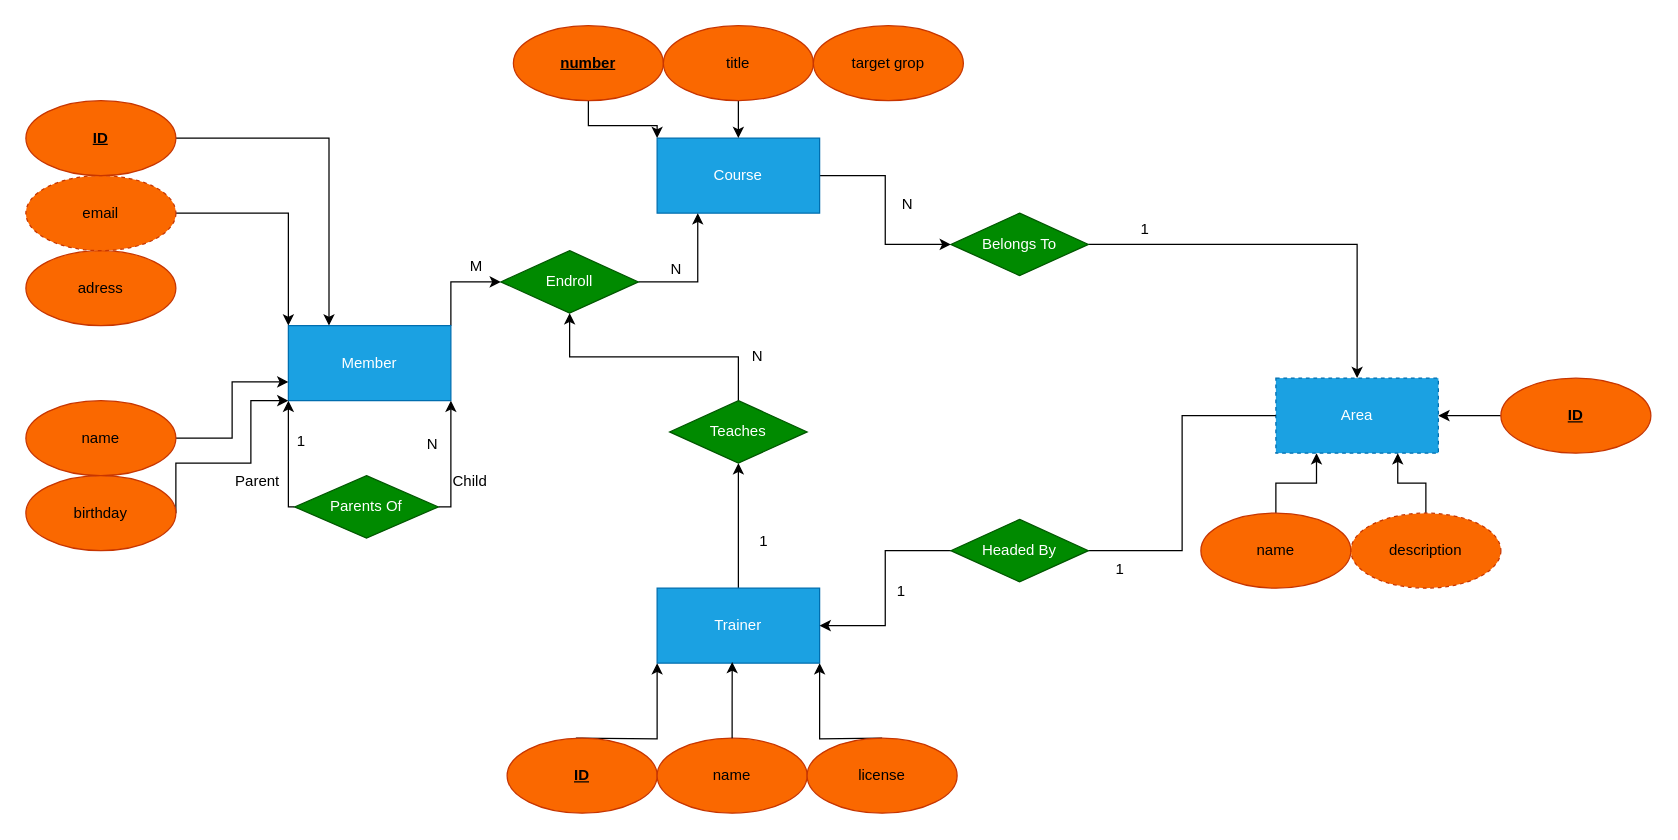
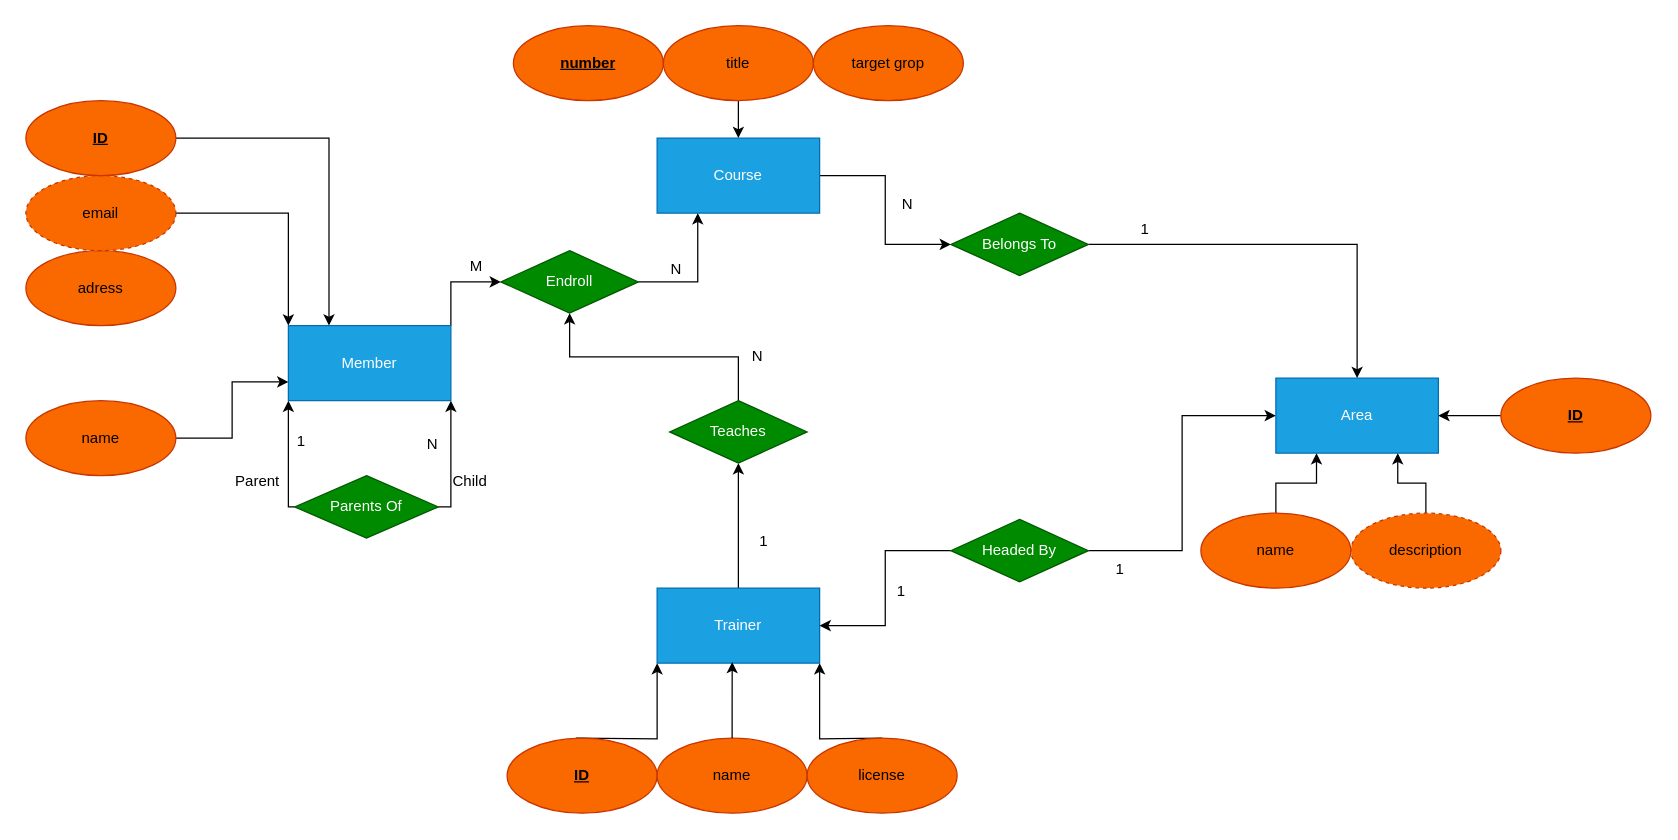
  <mxCell id="0" />
  <mxCell id="1" parent="0" />
  <mxCell id="2" style="edgeStyle=orthogonalEdgeStyle;rounded=0;orthogonalLoop=1;jettySize=auto;html=1;exitX=1;exitY=0;exitDx=0;exitDy=0;entryX=0;entryY=0.5;entryDx=0;entryDy=0;" edge="1" parent="1" source="3" target="28"><mxGeometry relative="1" as="geometry" /></mxCell>
  <mxCell id="3" value="Member" style="rounded=0;whiteSpace=wrap;html=1;fillColor=#1ba1e2;fontColor=#ffffff;strokeColor=#006EAF;" vertex="1" parent="1"><mxGeometry x="230" y="260" width="130" height="60" as="geometry" /></mxCell>
  <mxCell id="4" style="edgeStyle=orthogonalEdgeStyle;rounded=0;orthogonalLoop=1;jettySize=auto;html=1;exitX=1;exitY=0.5;exitDx=0;exitDy=0;entryX=0;entryY=0.75;entryDx=0;entryDy=0;" edge="1" parent="1" source="5" target="3"><mxGeometry relative="1" as="geometry" /></mxCell>
  <mxCell id="5" value="name" style="ellipse;whiteSpace=wrap;html=1;fillColor=#fa6800;fontColor=#000000;strokeColor=#C73500;" vertex="1" parent="1"><mxGeometry x="20" y="320" width="120" height="60" as="geometry" /></mxCell>
  <mxCell id="6" value="adress" style="ellipse;whiteSpace=wrap;html=1;fillColor=#fa6800;fontColor=#000000;strokeColor=#C73500;" vertex="1" parent="1"><mxGeometry x="20" y="200" width="120" height="60" as="geometry" /></mxCell>
  <mxCell id="7" style="edgeStyle=orthogonalEdgeStyle;rounded=0;orthogonalLoop=1;jettySize=auto;html=1;exitX=1;exitY=0.5;exitDx=0;exitDy=0;entryX=0;entryY=0;entryDx=0;entryDy=0;" edge="1" parent="1" source="8" target="3"><mxGeometry relative="1" as="geometry" /></mxCell>
  <mxCell id="8" value="email" style="ellipse;whiteSpace=wrap;html=1;fillColor=#fa6800;fontColor=#000000;strokeColor=#C73500;dashed=1;" vertex="1" parent="1"><mxGeometry x="20" y="140" width="120" height="60" as="geometry" /></mxCell>
- <mxCell id="9" style="edgeStyle=orthogonalEdgeStyle;rounded=0;orthogonalLoop=1;jettySize=auto;html=1;exitX=1;exitY=0.5;exitDx=0;exitDy=0;entryX=0;entryY=1;entryDx=0;entryDy=0;" edge="1" parent="1" source="10" target="3"><mxGeometry relative="1" as="geometry"><Array as="points"><mxPoint x="140" y="370" /><mxPoint x="200" y="370" /><mxPoint x="200" y="320" /></Array></mxGeometry></mxCell>
- <mxCell id="10" value="birthday" style="ellipse;whiteSpace=wrap;html=1;fillColor=#fa6800;fontColor=#000000;strokeColor=#C73500;" vertex="1" parent="1"><mxGeometry x="20" y="380" width="120" height="60" as="geometry" /></mxCell>
  <mxCell id="11" style="edgeStyle=orthogonalEdgeStyle;rounded=0;orthogonalLoop=1;jettySize=auto;html=1;exitX=0;exitY=0.5;exitDx=0;exitDy=0;entryX=0;entryY=1;entryDx=0;entryDy=0;" edge="1" parent="1" source="13" target="3"><mxGeometry relative="1" as="geometry"><Array as="points"><mxPoint x="230" y="405" /></Array></mxGeometry></mxCell>
  <mxCell id="12" style="edgeStyle=orthogonalEdgeStyle;rounded=0;orthogonalLoop=1;jettySize=auto;html=1;exitX=1;exitY=0.5;exitDx=0;exitDy=0;entryX=1;entryY=1;entryDx=0;entryDy=0;" edge="1" parent="1" source="13" target="3"><mxGeometry relative="1" as="geometry"><Array as="points"><mxPoint x="360" y="370" /><mxPoint x="360" y="370" /></Array></mxGeometry></mxCell>
  <mxCell id="13" value="Parents Of" style="rhombus;whiteSpace=wrap;html=1;fillColor=#008a00;strokeColor=#005700;fontColor=#ffffff;" vertex="1" parent="1"><mxGeometry x="235" y="380" width="115" height="50" as="geometry" /></mxCell>
  <mxCell id="14" value="Parent" style="text;html=1;align=center;verticalAlign=middle;resizable=0;points=[];autosize=1;strokeColor=none;fillColor=none;" vertex="1" parent="1"><mxGeometry x="175" y="370" width="60" height="30" as="geometry" /></mxCell>
  <mxCell id="15" value="Child" style="text;html=1;align=center;verticalAlign=middle;resizable=0;points=[];autosize=1;strokeColor=none;fillColor=none;" vertex="1" parent="1"><mxGeometry x="350" y="370" width="50" height="30" as="geometry" /></mxCell>
  <mxCell id="16" style="edgeStyle=orthogonalEdgeStyle;rounded=0;orthogonalLoop=1;jettySize=auto;html=1;exitX=1;exitY=0.5;exitDx=0;exitDy=0;entryX=0;entryY=0.5;entryDx=0;entryDy=0;" edge="1" parent="1" source="17" target="49"><mxGeometry relative="1" as="geometry" /></mxCell>
  <mxCell id="17" value="&lt;div&gt;Course&lt;/div&gt;" style="rounded=0;whiteSpace=wrap;html=1;fillColor=#1ba1e2;fontColor=#ffffff;strokeColor=#006EAF;" vertex="1" parent="1"><mxGeometry x="525" y="110" width="130" height="60" as="geometry" /></mxCell>
- <mxCell id="18" style="edgeStyle=orthogonalEdgeStyle;rounded=0;orthogonalLoop=1;jettySize=auto;html=1;exitX=0.5;exitY=1;exitDx=0;exitDy=0;entryX=0;entryY=0;entryDx=0;entryDy=0;" edge="1" parent="1" source="19" target="17"><mxGeometry relative="1" as="geometry" /></mxCell>
  <mxCell id="19" value="&lt;b&gt;&lt;u&gt;number&lt;/u&gt;&lt;/b&gt;" style="ellipse;whiteSpace=wrap;html=1;fillColor=#fa6800;fontColor=#000000;strokeColor=#C73500;" vertex="1" parent="1"><mxGeometry x="410" y="20" width="120" height="60" as="geometry" /></mxCell>
  <mxCell id="20" style="edgeStyle=orthogonalEdgeStyle;rounded=0;orthogonalLoop=1;jettySize=auto;html=1;exitX=0.5;exitY=1;exitDx=0;exitDy=0;entryX=0.5;entryY=0;entryDx=0;entryDy=0;" edge="1" parent="1" source="21" target="17"><mxGeometry relative="1" as="geometry" /></mxCell>
  <mxCell id="21" value="title&lt;u&gt;&lt;br&gt;&lt;/u&gt;" style="ellipse;whiteSpace=wrap;html=1;fillColor=#fa6800;fontColor=#000000;strokeColor=#C73500;" vertex="1" parent="1"><mxGeometry x="530" y="20" width="120" height="60" as="geometry" /></mxCell>
  <mxCell id="22" value="target grop" style="ellipse;whiteSpace=wrap;html=1;fillColor=#fa6800;fontColor=#000000;strokeColor=#C73500;" vertex="1" parent="1"><mxGeometry x="650" y="20" width="120" height="60" as="geometry" /></mxCell>
  <mxCell id="23" style="edgeStyle=orthogonalEdgeStyle;rounded=0;orthogonalLoop=1;jettySize=auto;html=1;exitX=1;exitY=0.5;exitDx=0;exitDy=0;entryX=0.25;entryY=0;entryDx=0;entryDy=0;" edge="1" parent="1" source="24" target="3"><mxGeometry relative="1" as="geometry" /></mxCell>
  <mxCell id="24" value="&lt;b&gt;&lt;u&gt;ID&lt;/u&gt;&lt;/b&gt;" style="ellipse;whiteSpace=wrap;html=1;fillColor=#fa6800;fontColor=#000000;strokeColor=#C73500;" vertex="1" parent="1"><mxGeometry x="20" y="80" width="120" height="60" as="geometry" /></mxCell>
  <mxCell id="25" value="N" style="text;html=1;align=center;verticalAlign=middle;resizable=0;points=[];autosize=1;strokeColor=none;fillColor=none;" vertex="1" parent="1"><mxGeometry x="330" y="340" width="30" height="30" as="geometry" /></mxCell>
  <mxCell id="26" value="1" style="text;html=1;align=center;verticalAlign=middle;resizable=0;points=[];autosize=1;strokeColor=none;fillColor=none;" vertex="1" parent="1"><mxGeometry x="225" y="338" width="30" height="30" as="geometry" /></mxCell>
  <mxCell id="27" style="edgeStyle=orthogonalEdgeStyle;rounded=0;orthogonalLoop=1;jettySize=auto;html=1;exitX=1;exitY=0.5;exitDx=0;exitDy=0;entryX=0.25;entryY=1;entryDx=0;entryDy=0;" edge="1" parent="1" source="28" target="17"><mxGeometry relative="1" as="geometry" /></mxCell>
  <mxCell id="28" value="Endroll" style="rhombus;whiteSpace=wrap;html=1;fillColor=#008a00;strokeColor=#005700;fontColor=#ffffff;" vertex="1" parent="1"><mxGeometry x="400" y="200" width="110" height="50" as="geometry" /></mxCell>
  <mxCell id="29" value="N" style="text;html=1;align=center;verticalAlign=middle;resizable=0;points=[];autosize=1;strokeColor=none;fillColor=none;" vertex="1" parent="1"><mxGeometry x="525" y="200" width="30" height="30" as="geometry" /></mxCell>
  <mxCell id="30" value="M" style="text;html=1;align=center;verticalAlign=middle;resizable=0;points=[];autosize=1;strokeColor=none;fillColor=none;" vertex="1" parent="1"><mxGeometry x="365" y="198" width="30" height="30" as="geometry" /></mxCell>
  <mxCell id="31" style="edgeStyle=orthogonalEdgeStyle;rounded=0;orthogonalLoop=1;jettySize=auto;html=1;exitX=0.5;exitY=0;exitDx=0;exitDy=0;entryX=0.5;entryY=1;entryDx=0;entryDy=0;" edge="1" parent="1" source="32" target="40"><mxGeometry relative="1" as="geometry" /></mxCell>
  <mxCell id="32" value="Trainer" style="rounded=0;whiteSpace=wrap;html=1;fillColor=#1ba1e2;fontColor=#ffffff;strokeColor=#006EAF;" vertex="1" parent="1"><mxGeometry x="525" y="470" width="130" height="60" as="geometry" /></mxCell>
  <mxCell id="33" style="edgeStyle=orthogonalEdgeStyle;rounded=0;orthogonalLoop=1;jettySize=auto;html=1;exitX=0.5;exitY=0;exitDx=0;exitDy=0;entryX=0;entryY=1;entryDx=0;entryDy=0;" edge="1" parent="1" target="32"><mxGeometry relative="1" as="geometry"><mxPoint x="460" y="590" as="sourcePoint" /></mxGeometry></mxCell>
  <mxCell id="34" value="&lt;u&gt;&lt;b&gt;ID&lt;/b&gt;&lt;/u&gt;" style="ellipse;whiteSpace=wrap;html=1;fillColor=#fa6800;fontColor=#000000;strokeColor=#C73500;" vertex="1" parent="1"><mxGeometry x="405" y="590" width="120" height="60" as="geometry" /></mxCell>
  <mxCell id="35" value="&lt;div&gt;name&lt;/div&gt;" style="ellipse;whiteSpace=wrap;html=1;fillColor=#fa6800;fontColor=#000000;strokeColor=#C73500;" vertex="1" parent="1"><mxGeometry x="525" y="590" width="120" height="60" as="geometry" /></mxCell>
  <mxCell id="36" style="edgeStyle=orthogonalEdgeStyle;rounded=0;orthogonalLoop=1;jettySize=auto;html=1;exitX=0.5;exitY=0;exitDx=0;exitDy=0;entryX=1;entryY=1;entryDx=0;entryDy=0;" edge="1" parent="1" target="32"><mxGeometry relative="1" as="geometry"><mxPoint x="705" y="590" as="sourcePoint" /></mxGeometry></mxCell>
  <mxCell id="37" value="license" style="ellipse;whiteSpace=wrap;html=1;fillColor=#fa6800;fontColor=#000000;strokeColor=#C73500;" vertex="1" parent="1"><mxGeometry x="645" y="590" width="120" height="60" as="geometry" /></mxCell>
  <mxCell id="38" style="edgeStyle=orthogonalEdgeStyle;rounded=0;orthogonalLoop=1;jettySize=auto;html=1;exitX=0.5;exitY=0;exitDx=0;exitDy=0;entryX=0.462;entryY=0.986;entryDx=0;entryDy=0;entryPerimeter=0;" edge="1" parent="1" source="35" target="32"><mxGeometry relative="1" as="geometry" /></mxCell>
  <mxCell id="39" style="edgeStyle=orthogonalEdgeStyle;rounded=0;orthogonalLoop=1;jettySize=auto;html=1;exitX=0.5;exitY=0;exitDx=0;exitDy=0;" edge="1" parent="1" source="40" target="28"><mxGeometry relative="1" as="geometry" /></mxCell>
  <mxCell id="40" value="Teaches" style="rhombus;whiteSpace=wrap;html=1;fillColor=#008a00;strokeColor=#005700;fontColor=#ffffff;" vertex="1" parent="1"><mxGeometry x="535" y="320" width="110" height="50" as="geometry" /></mxCell>
  <mxCell id="41" value="1" style="text;html=1;align=center;verticalAlign=middle;resizable=0;points=[];autosize=1;strokeColor=none;fillColor=none;" vertex="1" parent="1"><mxGeometry x="595" y="418" width="30" height="30" as="geometry" /></mxCell>
  <mxCell id="42" value="N" style="text;html=1;align=center;verticalAlign=middle;resizable=0;points=[];autosize=1;strokeColor=none;fillColor=none;" vertex="1" parent="1"><mxGeometry x="590" y="270" width="30" height="30" as="geometry" /></mxCell>
- <mxCell id="43" value="Area" style="rounded=0;whiteSpace=wrap;html=1;fillColor=#1ba1e2;fontColor=#ffffff;strokeColor=#006EAF;dashed=1;" vertex="1" parent="1"><mxGeometry x="1020" y="302" width="130" height="60" as="geometry" /></mxCell>
+ <mxCell id="43" value="Area" style="rounded=0;whiteSpace=wrap;html=1;fillColor=#1ba1e2;fontColor=#ffffff;strokeColor=#006EAF;" vertex="1" parent="1"><mxGeometry x="1020" y="302" width="130" height="60" as="geometry" /></mxCell>
  <mxCell id="44" style="edgeStyle=orthogonalEdgeStyle;rounded=0;orthogonalLoop=1;jettySize=auto;html=1;exitX=0.5;exitY=0;exitDx=0;exitDy=0;entryX=0.25;entryY=1;entryDx=0;entryDy=0;" edge="1" parent="1" source="45" target="43"><mxGeometry relative="1" as="geometry" /></mxCell>
  <mxCell id="45" value="name" style="ellipse;whiteSpace=wrap;html=1;fillColor=#fa6800;fontColor=#000000;strokeColor=#C73500;" vertex="1" parent="1"><mxGeometry x="960" y="410" width="120" height="60" as="geometry" /></mxCell>
  <mxCell id="46" style="edgeStyle=orthogonalEdgeStyle;rounded=0;orthogonalLoop=1;jettySize=auto;html=1;exitX=0.5;exitY=0;exitDx=0;exitDy=0;entryX=0.75;entryY=1;entryDx=0;entryDy=0;" edge="1" parent="1" source="47" target="43"><mxGeometry relative="1" as="geometry" /></mxCell>
  <mxCell id="47" value="description" style="ellipse;whiteSpace=wrap;html=1;fillColor=#fa6800;fontColor=#000000;strokeColor=#C73500;dashed=1;" vertex="1" parent="1"><mxGeometry x="1080" y="410" width="120" height="60" as="geometry" /></mxCell>
  <mxCell id="48" style="edgeStyle=orthogonalEdgeStyle;rounded=0;orthogonalLoop=1;jettySize=auto;html=1;exitX=1;exitY=0.5;exitDx=0;exitDy=0;entryX=0.5;entryY=0;entryDx=0;entryDy=0;" edge="1" parent="1" source="49" target="43"><mxGeometry relative="1" as="geometry" /></mxCell>
  <mxCell id="49" value="Belongs To" style="rhombus;whiteSpace=wrap;html=1;fillColor=#008a00;strokeColor=#005700;fontColor=#ffffff;" vertex="1" parent="1"><mxGeometry x="760" y="170" width="110" height="50" as="geometry" /></mxCell>
  <mxCell id="50" value="N" style="text;html=1;align=center;verticalAlign=middle;resizable=0;points=[];autosize=1;strokeColor=none;fillColor=none;" vertex="1" parent="1"><mxGeometry x="710" y="148" width="30" height="30" as="geometry" /></mxCell>
  <mxCell id="51" value="1" style="text;html=1;align=center;verticalAlign=middle;resizable=0;points=[];autosize=1;strokeColor=none;fillColor=none;" vertex="1" parent="1"><mxGeometry x="900" y="168" width="30" height="30" as="geometry" /></mxCell>
- <mxCell id="52" style="edgeStyle=orthogonalEdgeStyle;rounded=0;orthogonalLoop=1;jettySize=auto;html=1;exitX=1;exitY=0.5;exitDx=0;exitDy=0;entryX=0;entryY=0.5;entryDx=0;entryDy=0;endArrow=none;" edge="1" parent="1" source="54" target="43"><mxGeometry relative="1" as="geometry" /></mxCell>
+ <mxCell id="52" style="edgeStyle=orthogonalEdgeStyle;rounded=0;orthogonalLoop=1;jettySize=auto;html=1;exitX=1;exitY=0.5;exitDx=0;exitDy=0;entryX=0;entryY=0.5;entryDx=0;entryDy=0;" edge="1" parent="1" source="54" target="43"><mxGeometry relative="1" as="geometry" /></mxCell>
  <mxCell id="53" style="edgeStyle=orthogonalEdgeStyle;rounded=0;orthogonalLoop=1;jettySize=auto;html=1;exitX=0;exitY=0.5;exitDx=0;exitDy=0;entryX=1;entryY=0.5;entryDx=0;entryDy=0;" edge="1" parent="1" source="54" target="32"><mxGeometry relative="1" as="geometry" /></mxCell>
  <mxCell id="54" value="Headed By" style="rhombus;whiteSpace=wrap;html=1;fillColor=#008a00;strokeColor=#005700;fontColor=#ffffff;" vertex="1" parent="1"><mxGeometry x="760" y="415" width="110" height="50" as="geometry" /></mxCell>
  <mxCell id="55" value="1" style="text;html=1;align=center;verticalAlign=middle;resizable=0;points=[];autosize=1;strokeColor=none;fillColor=none;" vertex="1" parent="1"><mxGeometry x="705" y="458" width="30" height="30" as="geometry" /></mxCell>
  <mxCell id="56" value="1" style="text;html=1;align=center;verticalAlign=middle;resizable=0;points=[];autosize=1;strokeColor=none;fillColor=none;" vertex="1" parent="1"><mxGeometry x="880" y="440" width="30" height="30" as="geometry" /></mxCell>
  <mxCell id="57" style="edgeStyle=orthogonalEdgeStyle;rounded=0;orthogonalLoop=1;jettySize=auto;html=1;exitX=0;exitY=0.5;exitDx=0;exitDy=0;" edge="1" parent="1" source="58" target="43"><mxGeometry relative="1" as="geometry" /></mxCell>
  <mxCell id="58" value="&lt;u&gt;&lt;b&gt;ID&lt;/b&gt;&lt;/u&gt;" style="ellipse;whiteSpace=wrap;html=1;fillColor=#fa6800;fontColor=#000000;strokeColor=#C73500;" vertex="1" parent="1"><mxGeometry x="1200" y="302" width="120" height="60" as="geometry" /></mxCell>
